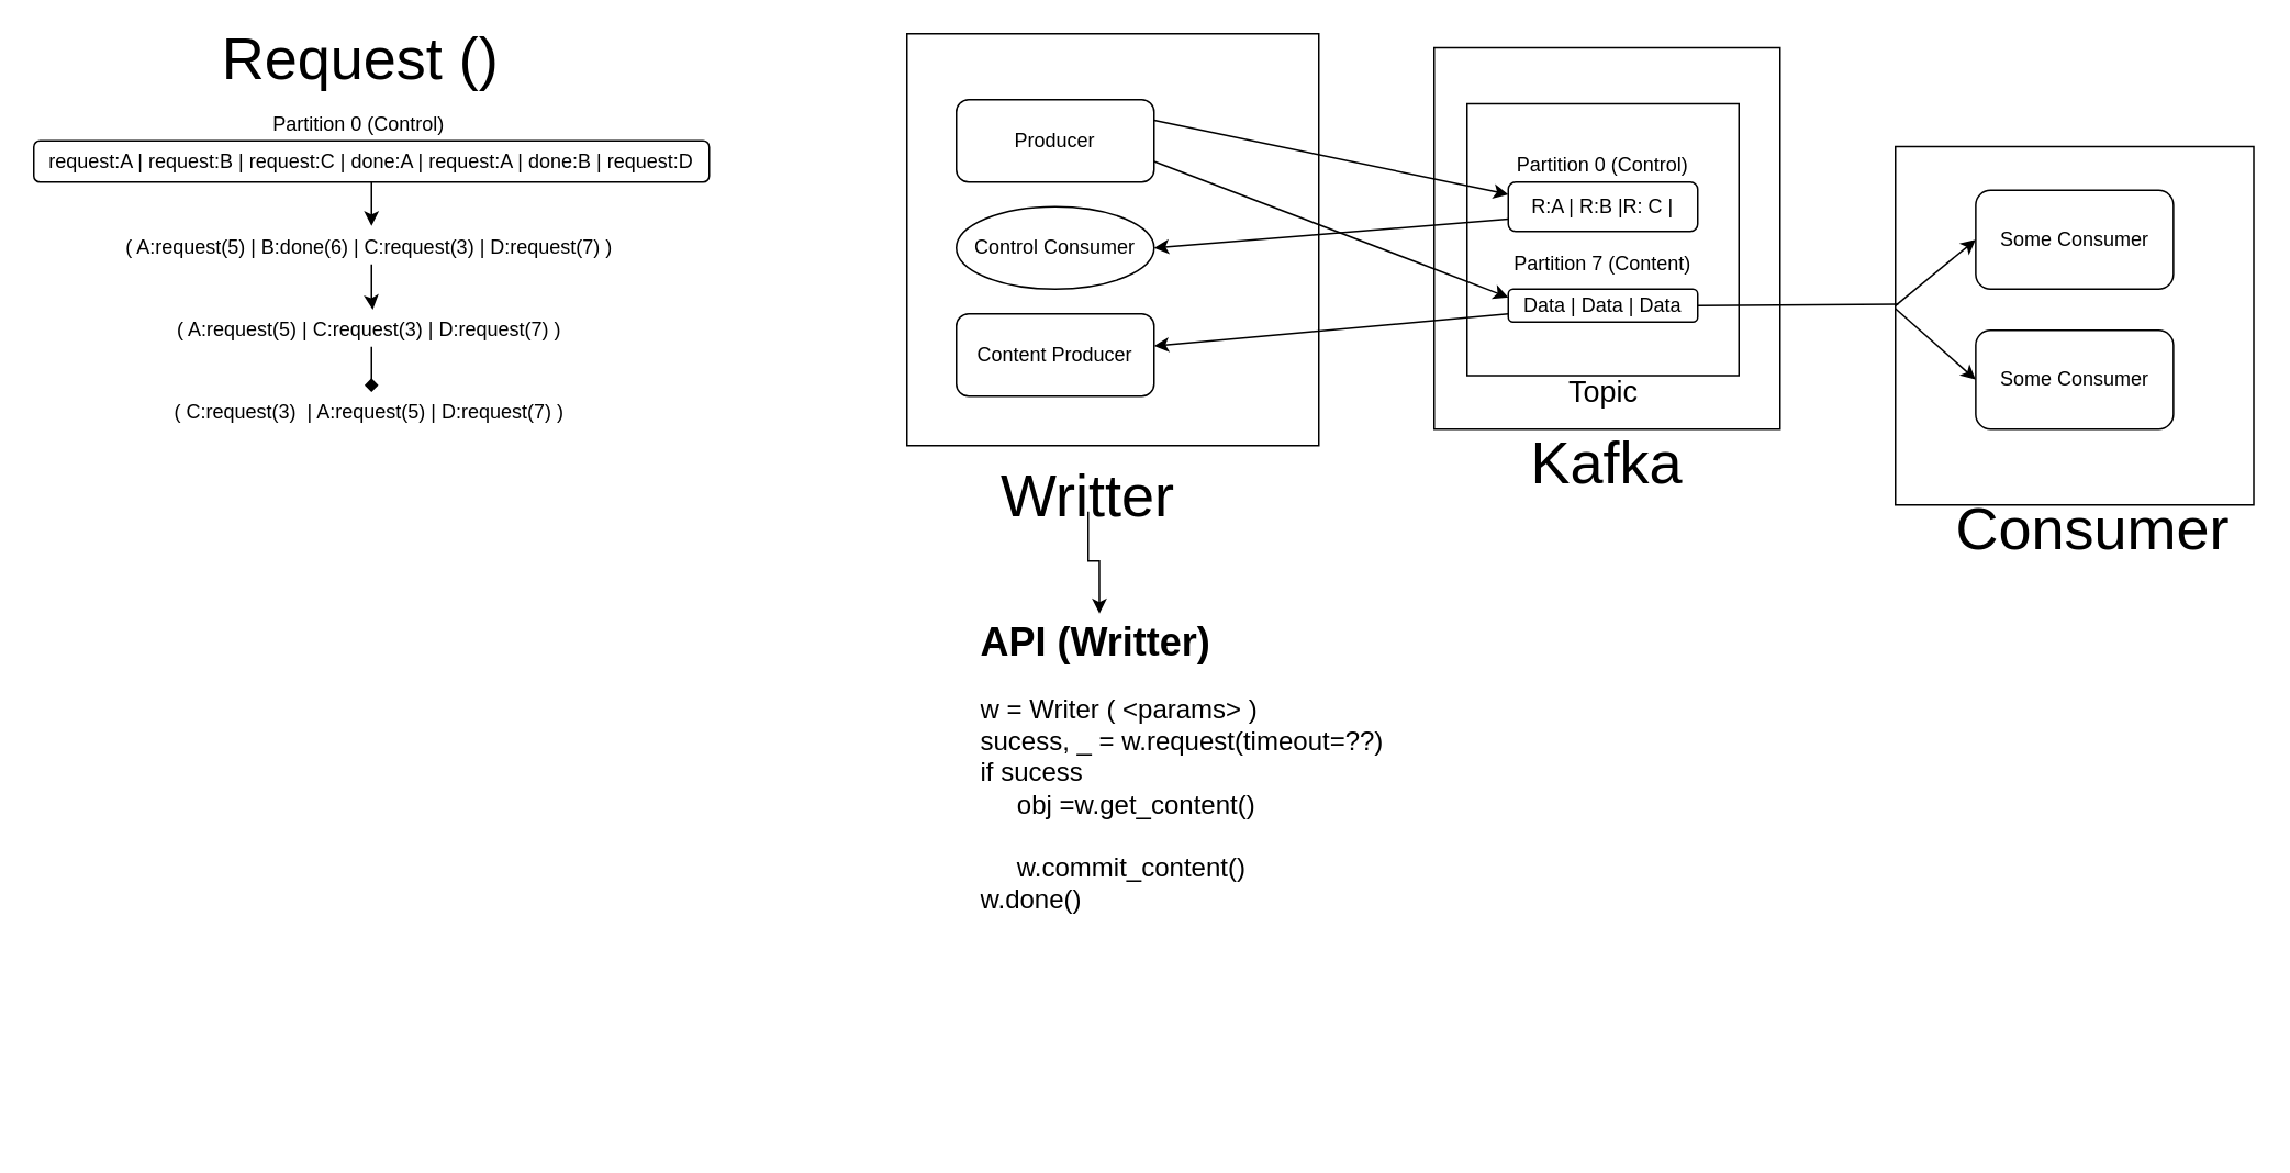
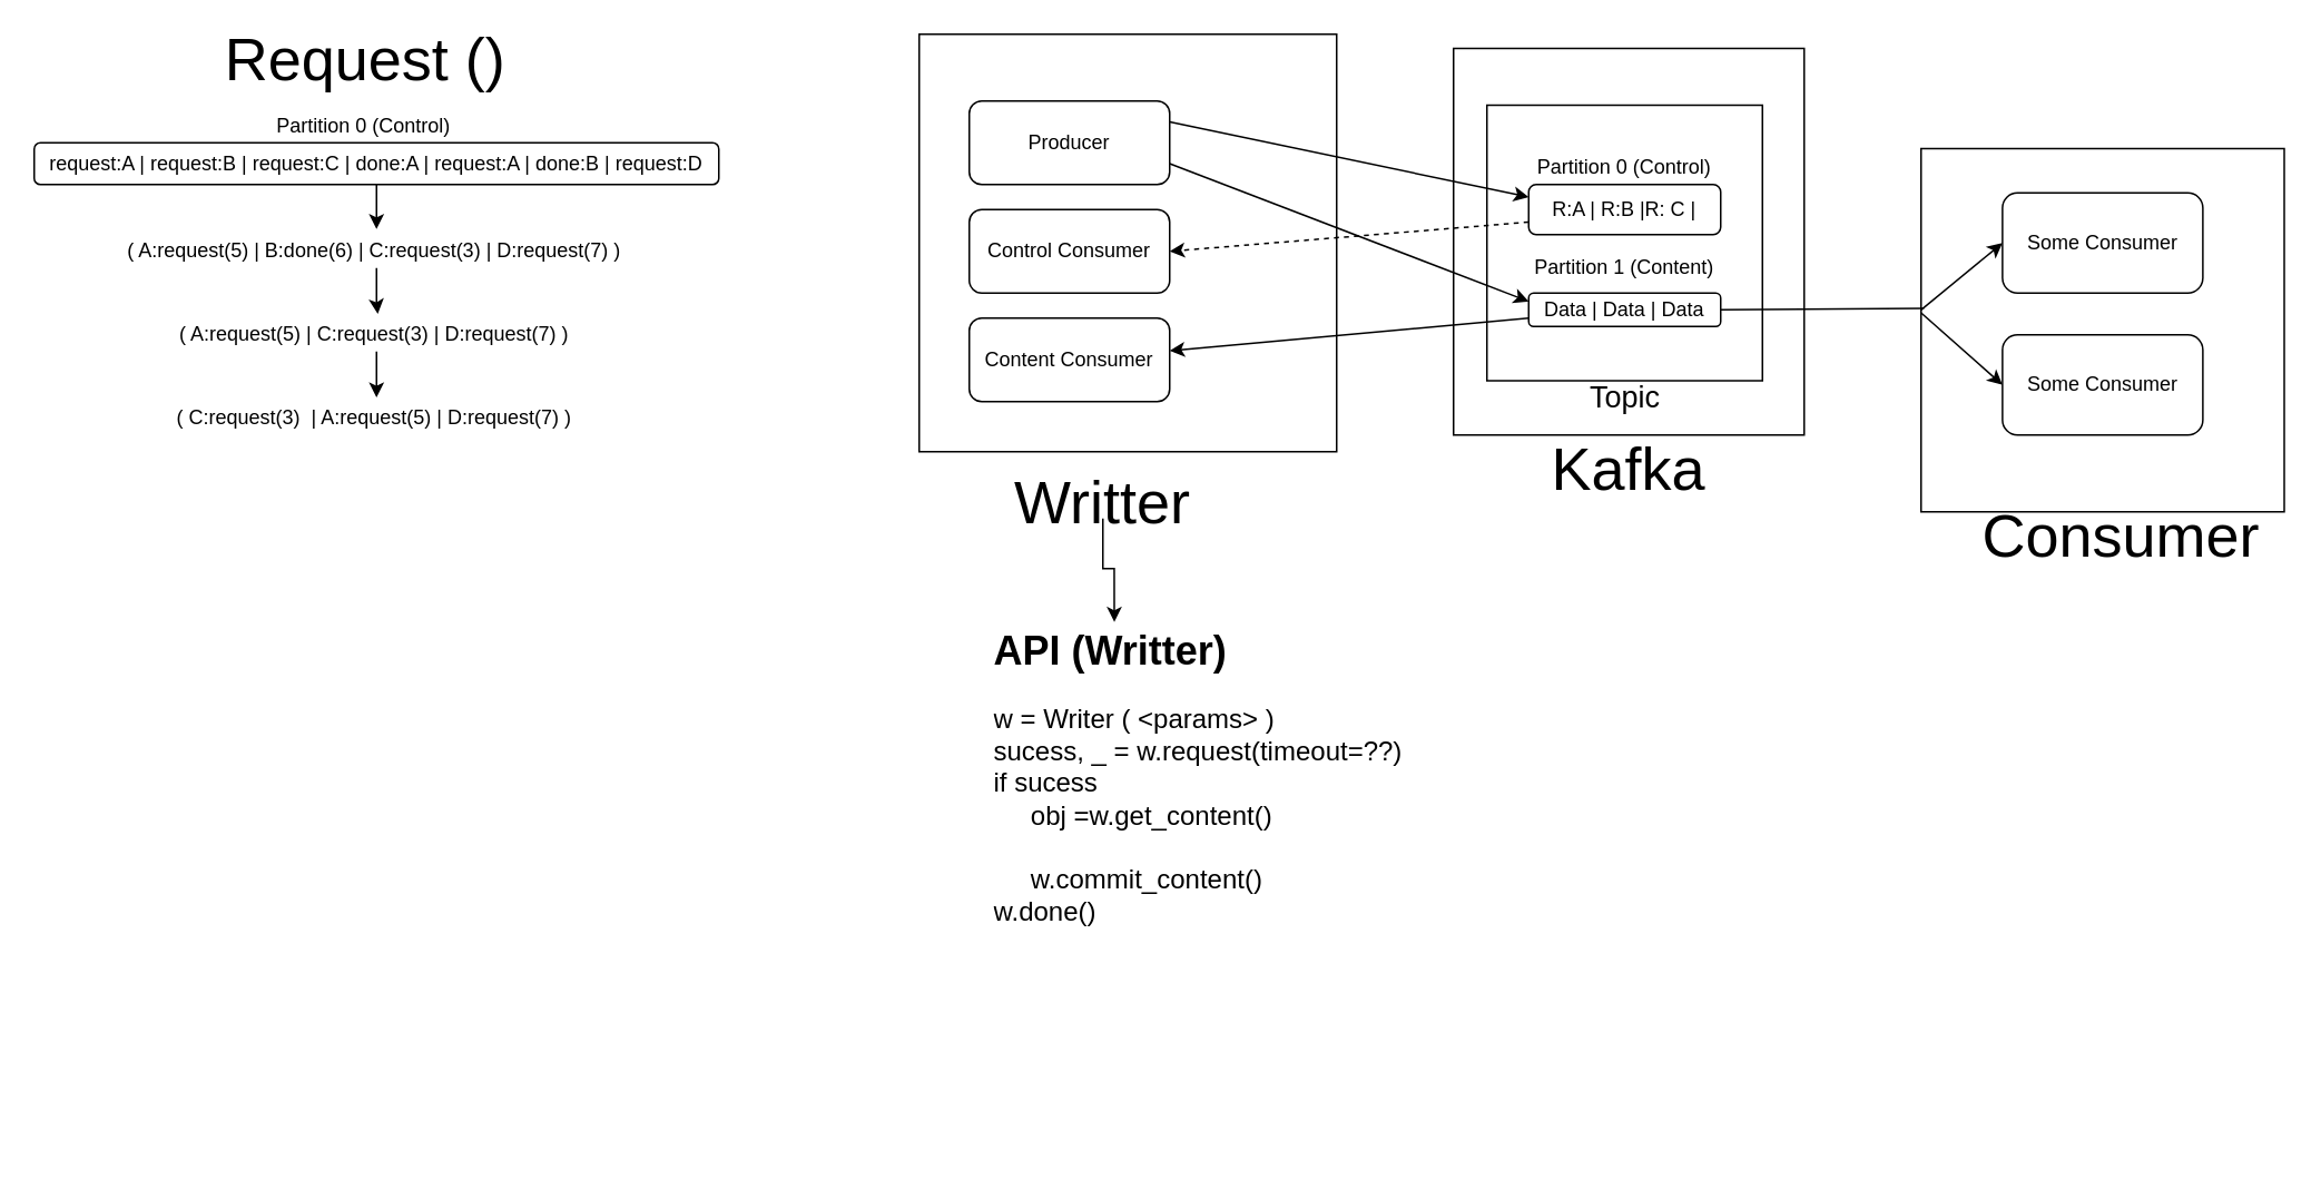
  <mxCell id="0" />
  <mxCell id="1" parent="0" />
  <mxCell id="2" value="" style="rounded=0;whiteSpace=wrap;html=1;" vertex="1" parent="1"><mxGeometry x="870" y="28.5" width="210" height="231.5" as="geometry" /></mxCell>
  <mxCell id="3" value="" style="whiteSpace=wrap;html=1;aspect=fixed;" parent="1" vertex="1"><mxGeometry x="1150" y="88.5" width="217.5" height="217.5" as="geometry" /></mxCell>
  <mxCell id="4" style="edgeStyle=none;rounded=0;orthogonalLoop=1;jettySize=auto;html=1;exitX=0;exitY=0.452;exitDx=0;exitDy=0;exitPerimeter=0;entryX=0;entryY=0.5;entryDx=0;entryDy=0;" parent="1" source="3" target="19" edge="1"><mxGeometry relative="1" as="geometry" /></mxCell>
  <mxCell id="5" style="edgeStyle=none;rounded=0;orthogonalLoop=1;jettySize=auto;html=1;entryX=0;entryY=0.5;entryDx=0;entryDy=0;exitX=0;exitY=0.444;exitDx=0;exitDy=0;exitPerimeter=0;" parent="1" source="3" target="11" edge="1"><mxGeometry relative="1" as="geometry" /></mxCell>
  <mxCell id="6" value="" style="whiteSpace=wrap;html=1;aspect=fixed;" parent="1" vertex="1"><mxGeometry width="250" height="250" as="geometry" x="550" y="20" /></mxCell>
  <mxCell id="7" value="" style="whiteSpace=wrap;html=1;aspect=fixed;" parent="1" vertex="1"><mxGeometry x="890" y="62.5" width="165" height="165" as="geometry" /></mxCell>
  <mxCell id="8" style="rounded=0;orthogonalLoop=1;jettySize=auto;html=1;exitX=1;exitY=0.25;exitDx=0;exitDy=0;entryX=0;entryY=0.25;entryDx=0;entryDy=0;" parent="1" source="10" target="16" edge="1"><mxGeometry relative="1" as="geometry" /></mxCell>
  <mxCell id="9" style="rounded=0;orthogonalLoop=1;jettySize=auto;html=1;exitX=1;exitY=0.75;exitDx=0;exitDy=0;entryX=0;entryY=0.25;entryDx=0;entryDy=0;" parent="1" source="10" target="14" edge="1"><mxGeometry relative="1" as="geometry" /></mxCell>
  <mxCell id="10" value="Producer" style="rounded=1;whiteSpace=wrap;html=1;" parent="1" vertex="1"><mxGeometry x="580" y="60" width="120" height="50" as="geometry" /></mxCell>
  <mxCell id="11" value="Some Consumer" style="rounded=1;whiteSpace=wrap;html=1;" parent="1" vertex="1"><mxGeometry x="1198.75" y="115" width="120" height="60" as="geometry" /></mxCell>
  <mxCell id="12" style="edgeStyle=none;rounded=0;orthogonalLoop=1;jettySize=auto;html=1;exitX=0;exitY=0.75;exitDx=0;exitDy=0;" parent="1" source="14" target="18" edge="1"><mxGeometry relative="1" as="geometry" /></mxCell>
  <mxCell id="13" style="edgeStyle=none;rounded=0;orthogonalLoop=1;jettySize=auto;html=1;entryX=0.008;entryY=0.44;entryDx=0;entryDy=0;entryPerimeter=0;exitX=1;exitY=0.5;exitDx=0;exitDy=0;endArrow=none;endFill=0;" parent="1" source="14" target="3" edge="1"><mxGeometry relative="1" as="geometry" /></mxCell>
  <mxCell id="14" value="Data | Data | Data" style="rounded=1;whiteSpace=wrap;html=1;" parent="1" vertex="1"><mxGeometry x="915" y="175" width="115" height="20" as="geometry" /></mxCell>
- <mxCell id="15" style="rounded=0;orthogonalLoop=1;jettySize=auto;html=1;exitX=0;exitY=0.75;exitDx=0;exitDy=0;entryX=1;entryY=0.5;entryDx=0;entryDy=0;" parent="1" source="16" target="17" edge="1"><mxGeometry relative="1" as="geometry" /></mxCell>
+ <mxCell id="15" style="rounded=0;orthogonalLoop=1;jettySize=auto;html=1;exitX=0;exitY=0.75;exitDx=0;exitDy=0;entryX=1;entryY=0.5;entryDx=0;entryDy=0;dashed=1;" parent="1" source="16" target="17" edge="1"><mxGeometry relative="1" as="geometry" /></mxCell>
  <mxCell id="16" value="R:A | R:B |R: C |" style="rounded=1;whiteSpace=wrap;html=1;" parent="1" vertex="1"><mxGeometry x="915" y="110" width="115" height="30" as="geometry" /></mxCell>
- <mxCell id="17" value="Control Consumer" style="ellipse;whiteSpace=wrap;html=1;" parent="1" vertex="1"><mxGeometry x="580" y="125" width="120" height="50" as="geometry" /></mxCell>
- <mxCell id="18" value="Content Producer" style="rounded=1;whiteSpace=wrap;html=1;" parent="1" vertex="1"><mxGeometry x="580" y="190" width="120" height="50" as="geometry" /></mxCell>
+ <mxCell id="17" value="Control Consumer" style="rounded=1;whiteSpace=wrap;html=1;" parent="1" vertex="1"><mxGeometry x="580" y="125" width="120" height="50" as="geometry" /></mxCell>
+ <mxCell id="18" value="Content Consumer" style="rounded=1;whiteSpace=wrap;html=1;" parent="1" vertex="1"><mxGeometry x="580" y="190" width="120" height="50" as="geometry" /></mxCell>
  <mxCell id="19" value="Some Consumer" style="rounded=1;whiteSpace=wrap;html=1;" parent="1" vertex="1"><mxGeometry x="1198.75" y="200" width="120" height="60" as="geometry" /></mxCell>
  <mxCell id="20" value="Partition 0 (Control)" style="text;html=1;strokeColor=none;fillColor=none;align=center;verticalAlign=middle;whiteSpace=wrap;rounded=0;" parent="1" vertex="1"><mxGeometry x="915" y="90" width="115" height="20" as="geometry" /></mxCell>
- <mxCell id="21" value="Partition 7 (Content)" style="text;html=1;strokeColor=none;fillColor=none;align=center;verticalAlign=middle;whiteSpace=wrap;rounded=0;" parent="1" vertex="1"><mxGeometry x="915" y="150" width="115" height="20" as="geometry" /></mxCell>
+ <mxCell id="21" value="Partition 1 (Content)" style="text;html=1;strokeColor=none;fillColor=none;align=center;verticalAlign=middle;whiteSpace=wrap;rounded=0;" parent="1" vertex="1"><mxGeometry x="915" y="150" width="115" height="20" as="geometry" /></mxCell>
  <mxCell id="22" value="&lt;h1&gt;&lt;font style=&quot;font-size: 24px&quot;&gt;API (Writter)&lt;/font&gt;&lt;/h1&gt;&lt;div&gt;&lt;font size=&quot;3&quot;&gt;w = Writer ( &amp;lt;params&amp;gt; )&lt;/font&gt;&lt;/div&gt;&lt;div&gt;&lt;font size=&quot;3&quot;&gt;sucess, _ = w.request(timeout=??)&lt;/font&gt;&lt;/div&gt;&lt;div&gt;&lt;font size=&quot;3&quot;&gt;if sucess&lt;/font&gt;&lt;/div&gt;&lt;div&gt;&lt;font size=&quot;3&quot;&gt;&amp;nbsp; &amp;nbsp; &amp;nbsp;obj =w.get_content()&lt;/font&gt;&lt;/div&gt;&lt;div&gt;&lt;font size=&quot;3&quot;&gt;&lt;br&gt;&lt;/font&gt;&lt;/div&gt;&lt;div&gt;&lt;font size=&quot;3&quot;&gt;&amp;nbsp; &amp;nbsp; &amp;nbsp;w.commit_content()&lt;/font&gt;&lt;/div&gt;&lt;div&gt;&lt;font size=&quot;3&quot;&gt;w.done()&lt;/font&gt;&lt;/div&gt;" style="text;html=1;strokeColor=none;fillColor=none;spacing=5;spacingTop=-20;whiteSpace=wrap;overflow=hidden;rounded=0;" parent="1" vertex="1"><mxGeometry x="590" y="370" width="340" height="320" as="geometry" /></mxCell>
  <mxCell id="23" value="&lt;font style=&quot;font-size: 36px&quot;&gt;Kafka&lt;/font&gt;" style="text;html=1;strokeColor=none;fillColor=none;align=center;verticalAlign=middle;whiteSpace=wrap;rounded=0;" vertex="1" parent="1"><mxGeometry x="955" y="270" width="40" height="20" as="geometry" /></mxCell>
  <mxCell id="24" style="edgeStyle=orthogonalEdgeStyle;rounded=0;orthogonalLoop=1;jettySize=auto;html=1;entryX=0.226;entryY=0.006;entryDx=0;entryDy=0;entryPerimeter=0;" edge="1" parent="1" source="25" target="22"><mxGeometry relative="1" as="geometry" /></mxCell>
  <mxCell id="25" value="&lt;font style=&quot;font-size: 36px&quot;&gt;Writter&lt;/font&gt;" style="text;html=1;strokeColor=none;fillColor=none;align=center;verticalAlign=middle;whiteSpace=wrap;rounded=0;" vertex="1" parent="1"><mxGeometry x="640" y="290" width="40" height="20" as="geometry" /></mxCell>
  <mxCell id="26" value="&lt;font style=&quot;font-size: 36px&quot;&gt;Consumer&lt;/font&gt;" style="text;html=1;strokeColor=none;fillColor=none;align=center;verticalAlign=middle;whiteSpace=wrap;rounded=0;" vertex="1" parent="1"><mxGeometry x="1250" y="310" width="40" height="20" as="geometry" /></mxCell>
  <mxCell id="27" value="&lt;span style=&quot;font-size: 18px&quot;&gt;Topic&lt;/span&gt;" style="text;html=1;strokeColor=none;fillColor=none;align=center;verticalAlign=middle;whiteSpace=wrap;rounded=0;" vertex="1" parent="1"><mxGeometry x="952.5" y="227.5" width="40" height="20" as="geometry" /></mxCell>
  <mxCell id="28" style="edgeStyle=orthogonalEdgeStyle;rounded=0;orthogonalLoop=1;jettySize=auto;html=1;entryX=0.5;entryY=-0.167;entryDx=0;entryDy=0;entryPerimeter=0;" edge="1" parent="1" source="29" target="32"><mxGeometry relative="1" as="geometry" /></mxCell>
  <mxCell id="29" value="request:A | request:B | request:C | done:A | request:A | done:B | request:D" style="rounded=1;whiteSpace=wrap;html=1;" vertex="1" parent="1"><mxGeometry x="20" y="85" width="410" height="25" as="geometry" /></mxCell>
  <mxCell id="30" value="Partition 0 (Control)" style="text;html=1;strokeColor=none;fillColor=none;align=center;verticalAlign=middle;whiteSpace=wrap;rounded=0;" vertex="1" parent="1"><mxGeometry x="160" y="65" width="115" height="20" as="geometry" /></mxCell>
  <mxCell id="31" style="edgeStyle=orthogonalEdgeStyle;rounded=0;orthogonalLoop=1;jettySize=auto;html=1;entryX=0.503;entryY=-0.125;entryDx=0;entryDy=0;entryPerimeter=0;" edge="1" parent="1" source="32" target="34"><mxGeometry relative="1" as="geometry" /></mxCell>
  <mxCell id="32" value="( A:request(5) | B:done(6) | C:request(3) | D:request(7) )&amp;nbsp;" style="text;html=1;align=center;verticalAlign=middle;resizable=0;points=[];autosize=1;" vertex="1" parent="1"><mxGeometry x="70" y="140" width="310" height="20" as="geometry" /></mxCell>
- <mxCell id="33" style="edgeStyle=orthogonalEdgeStyle;rounded=0;orthogonalLoop=1;jettySize=auto;html=1;entryX=0.5;entryY=-0.125;entryDx=0;entryDy=0;entryPerimeter=0;endArrow=diamond;" edge="1" parent="1" source="34" target="35"><mxGeometry relative="1" as="geometry" /></mxCell>
+ <mxCell id="33" style="edgeStyle=orthogonalEdgeStyle;rounded=0;orthogonalLoop=1;jettySize=auto;html=1;entryX=0.5;entryY=-0.125;entryDx=0;entryDy=0;entryPerimeter=0;" edge="1" parent="1" source="34" target="35"><mxGeometry relative="1" as="geometry" /></mxCell>
  <mxCell id="34" value="( A:request(5) | C:request(3) | D:request(7) )&amp;nbsp;" style="text;html=1;align=center;verticalAlign=middle;resizable=0;points=[];autosize=1;" vertex="1" parent="1"><mxGeometry x="100" y="190" width="250" height="20" as="geometry" /></mxCell>
  <mxCell id="35" value="( C:request(3)&amp;nbsp; | A:request(5) | D:request(7) )&amp;nbsp;" style="text;html=1;align=center;verticalAlign=middle;resizable=0;points=[];autosize=1;" vertex="1" parent="1"><mxGeometry x="95" y="240" width="260" height="20" as="geometry" /></mxCell>
  <mxCell id="36" value="&lt;font style=&quot;font-size: 36px&quot;&gt;Request ()&lt;/font&gt;" style="text;html=1;align=center;verticalAlign=middle;resizable=0;points=[];autosize=1;" vertex="1" parent="1"><mxGeometry x="127.5" width="180" height="30" as="geometry" y="20" /></mxCell>
